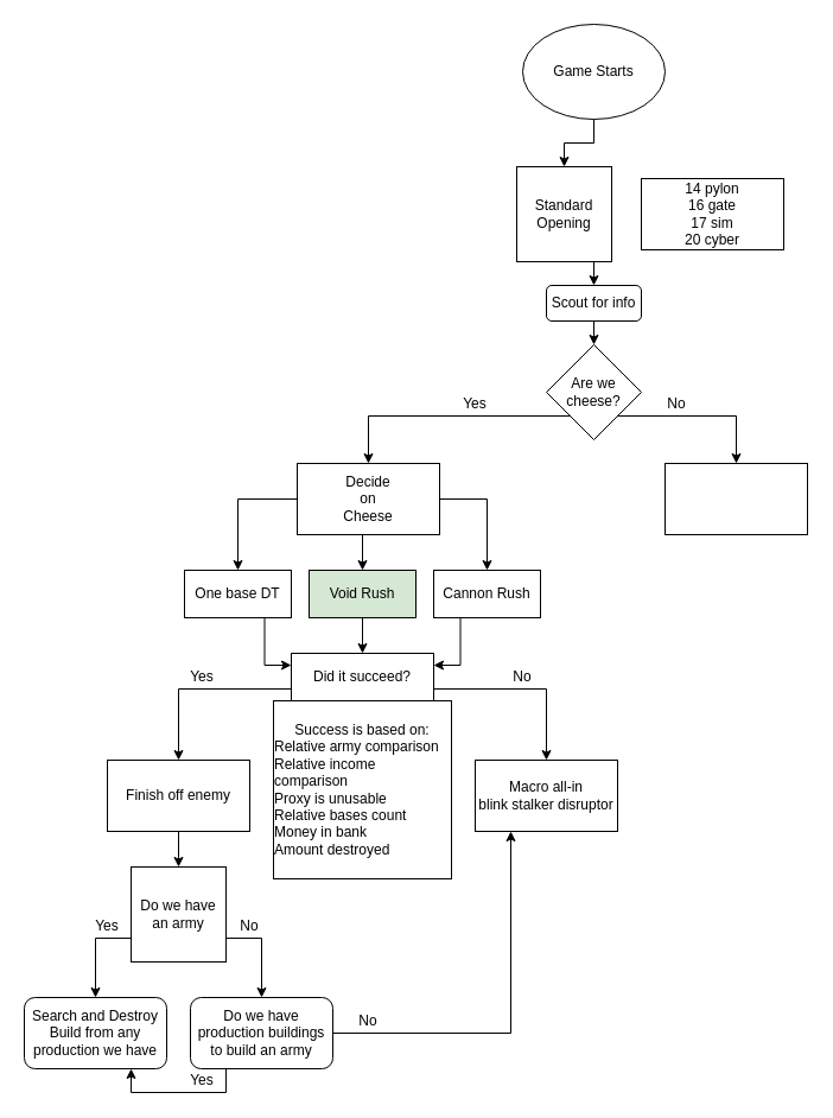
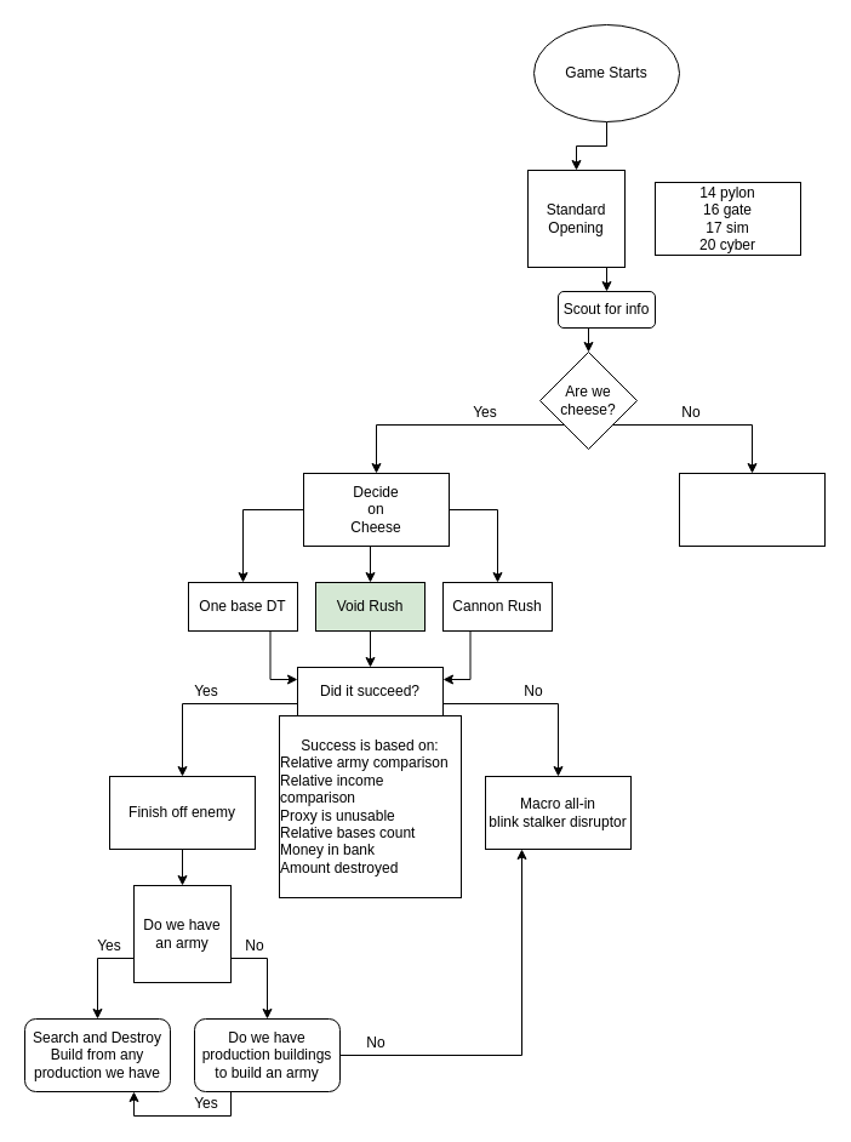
  <mxCell id="0" />
  <mxCell id="1" parent="0" />
  <mxCell id="2" style="edgeStyle=orthogonalEdgeStyle;rounded=0;orthogonalLoop=1;jettySize=auto;html=1;exitX=0.5;exitY=1;exitDx=0;exitDy=0;entryX=0.5;entryY=0;entryDx=0;entryDy=0;" edge="1" parent="1" source="3" target="10"><mxGeometry relative="1" as="geometry" /></mxCell>
  <mxCell id="3" value="Standard Opening" style="whiteSpace=wrap;html=1;aspect=fixed;" vertex="1" parent="1"><mxGeometry x="435" y="140" width="80" height="80" as="geometry" /></mxCell>
  <mxCell id="4" style="edgeStyle=orthogonalEdgeStyle;rounded=0;orthogonalLoop=1;jettySize=auto;html=1;exitX=0.5;exitY=1;exitDx=0;exitDy=0;" edge="1" parent="1" source="5" target="3"><mxGeometry relative="1" as="geometry" /></mxCell>
  <mxCell id="5" value="Game Starts" style="ellipse;whiteSpace=wrap;html=1;" vertex="1" parent="1"><mxGeometry x="440" y="20" width="120" height="80" as="geometry" /></mxCell>
  <mxCell id="6" style="edgeStyle=orthogonalEdgeStyle;rounded=0;orthogonalLoop=1;jettySize=auto;html=1;exitX=0;exitY=1;exitDx=0;exitDy=0;" edge="1" parent="1" source="8" target="14"><mxGeometry relative="1" as="geometry"><mxPoint x="410" y="350" as="sourcePoint" /></mxGeometry></mxCell>
  <mxCell id="7" style="edgeStyle=orthogonalEdgeStyle;rounded=0;orthogonalLoop=1;jettySize=auto;html=1;exitX=1;exitY=1;exitDx=0;exitDy=0;" edge="1" parent="1" source="8" target="15"><mxGeometry relative="1" as="geometry" /></mxCell>
- <mxCell id="8" value="Are we cheese?" style="rhombus;whiteSpace=wrap;html=1;" vertex="1" parent="1"><mxGeometry x="460" y="290" width="80" height="80" as="geometry" /></mxCell>
+ <mxCell id="8" value="Are we cheese?" style="rhombus;whiteSpace=wrap;html=1;" vertex="1" parent="1"><mxGeometry x="445" y="290" width="80" height="80" as="geometry" /></mxCell>
  <mxCell id="9" style="edgeStyle=orthogonalEdgeStyle;rounded=0;orthogonalLoop=1;jettySize=auto;html=1;exitX=0.5;exitY=1;exitDx=0;exitDy=0;entryX=0.5;entryY=0;entryDx=0;entryDy=0;" edge="1" parent="1" source="10" target="8"><mxGeometry relative="1" as="geometry" /></mxCell>
  <mxCell id="10" value="Scout for info" style="rounded=1;whiteSpace=wrap;html=1;" vertex="1" parent="1"><mxGeometry x="460" y="240" width="80" height="30" as="geometry" /></mxCell>
  <mxCell id="11" style="edgeStyle=orthogonalEdgeStyle;rounded=0;orthogonalLoop=1;jettySize=auto;html=1;exitX=0;exitY=0.5;exitDx=0;exitDy=0;entryX=0.5;entryY=0;entryDx=0;entryDy=0;" edge="1" parent="1" source="14" target="20"><mxGeometry relative="1" as="geometry" /></mxCell>
  <mxCell id="12" style="edgeStyle=orthogonalEdgeStyle;rounded=0;orthogonalLoop=1;jettySize=auto;html=1;exitX=0.5;exitY=1;exitDx=0;exitDy=0;entryX=0.5;entryY=0;entryDx=0;entryDy=0;" edge="1" parent="1" source="14" target="22"><mxGeometry relative="1" as="geometry" /></mxCell>
  <mxCell id="13" style="edgeStyle=orthogonalEdgeStyle;rounded=0;orthogonalLoop=1;jettySize=auto;html=1;exitX=1;exitY=0.5;exitDx=0;exitDy=0;" edge="1" parent="1" source="14" target="24"><mxGeometry relative="1" as="geometry" /></mxCell>
  <mxCell id="14" value="" style="rounded=0;whiteSpace=wrap;html=1;" vertex="1" parent="1"><mxGeometry x="250" y="390" width="120" height="60" as="geometry" /></mxCell>
  <mxCell id="15" value="" style="rounded=0;whiteSpace=wrap;html=1;" vertex="1" parent="1"><mxGeometry x="560" y="390" width="120" height="60" as="geometry" /></mxCell>
  <mxCell id="16" value="Yes" style="text;html=1;strokeColor=none;fillColor=none;align=center;verticalAlign=middle;whiteSpace=wrap;rounded=0;" vertex="1" parent="1"><mxGeometry x="380" y="330" width="40" height="20" as="geometry" /></mxCell>
  <mxCell id="17" value="No" style="text;html=1;strokeColor=none;fillColor=none;align=center;verticalAlign=middle;whiteSpace=wrap;rounded=0;" vertex="1" parent="1"><mxGeometry x="550" y="330" width="40" height="20" as="geometry" /></mxCell>
  <mxCell id="18" value="Decide on Cheese" style="text;html=1;strokeColor=none;fillColor=none;align=center;verticalAlign=middle;whiteSpace=wrap;rounded=0;" vertex="1" parent="1"><mxGeometry x="290" y="410" width="40" height="20" as="geometry" /></mxCell>
  <mxCell id="19" style="edgeStyle=orthogonalEdgeStyle;rounded=0;orthogonalLoop=1;jettySize=auto;html=1;exitX=0.75;exitY=1;exitDx=0;exitDy=0;entryX=0;entryY=0.25;entryDx=0;entryDy=0;" edge="1" parent="1" source="20" target="27"><mxGeometry relative="1" as="geometry" /></mxCell>
  <mxCell id="20" value="One base DT" style="rounded=0;whiteSpace=wrap;html=1;" vertex="1" parent="1"><mxGeometry x="155" y="480" width="90" height="40" as="geometry" /></mxCell>
  <mxCell id="21" style="edgeStyle=orthogonalEdgeStyle;rounded=0;orthogonalLoop=1;jettySize=auto;html=1;exitX=0.5;exitY=1;exitDx=0;exitDy=0;" edge="1" parent="1" source="22" target="27"><mxGeometry relative="1" as="geometry" /></mxCell>
  <mxCell id="22" value="Void Rush" style="rounded=0;whiteSpace=wrap;html=1;fillColor=#d5e8d4;" vertex="1" parent="1"><mxGeometry x="260" y="480" width="90" height="40" as="geometry" /></mxCell>
  <mxCell id="23" style="edgeStyle=orthogonalEdgeStyle;rounded=0;orthogonalLoop=1;jettySize=auto;html=1;exitX=0.25;exitY=1;exitDx=0;exitDy=0;entryX=1;entryY=0.25;entryDx=0;entryDy=0;" edge="1" parent="1" source="24" target="27"><mxGeometry relative="1" as="geometry" /></mxCell>
  <mxCell id="24" value="Cannon Rush" style="rounded=0;whiteSpace=wrap;html=1;" vertex="1" parent="1"><mxGeometry x="365" y="480" width="90" height="40" as="geometry" /></mxCell>
  <mxCell id="25" style="edgeStyle=orthogonalEdgeStyle;rounded=0;orthogonalLoop=1;jettySize=auto;html=1;exitX=0;exitY=0.75;exitDx=0;exitDy=0;" edge="1" parent="1" source="27" target="31"><mxGeometry relative="1" as="geometry" /></mxCell>
  <mxCell id="26" style="edgeStyle=orthogonalEdgeStyle;rounded=0;orthogonalLoop=1;jettySize=auto;html=1;exitX=1;exitY=1;exitDx=0;exitDy=0;entryX=0.5;entryY=0;entryDx=0;entryDy=0;" edge="1" parent="1" source="27" target="32"><mxGeometry relative="1" as="geometry"><Array as="points"><mxPoint x="365" y="580" /><mxPoint x="460" y="580" /></Array></mxGeometry></mxCell>
  <mxCell id="27" value="Did it succeed?" style="rounded=0;whiteSpace=wrap;html=1;" vertex="1" parent="1"><mxGeometry x="245" y="550" width="120" height="40" as="geometry" /></mxCell>
  <mxCell id="28" value="Yes" style="text;html=1;strokeColor=none;fillColor=none;align=center;verticalAlign=middle;whiteSpace=wrap;rounded=0;" vertex="1" parent="1"><mxGeometry x="150" y="560" width="40" height="20" as="geometry" /></mxCell>
  <mxCell id="29" value="No" style="text;html=1;strokeColor=none;fillColor=none;align=center;verticalAlign=middle;whiteSpace=wrap;rounded=0;" vertex="1" parent="1"><mxGeometry x="420" y="560" width="40" height="20" as="geometry" /></mxCell>
  <mxCell id="30" style="edgeStyle=orthogonalEdgeStyle;rounded=0;orthogonalLoop=1;jettySize=auto;html=1;exitX=0.5;exitY=1;exitDx=0;exitDy=0;entryX=0.5;entryY=0;entryDx=0;entryDy=0;" edge="1" parent="1" source="31" target="36"><mxGeometry relative="1" as="geometry" /></mxCell>
  <mxCell id="31" value="Finish off enemy" style="rounded=0;whiteSpace=wrap;html=1;" vertex="1" parent="1"><mxGeometry x="90" y="640" width="120" height="60" as="geometry" /></mxCell>
  <mxCell id="32" value="Macro all-in&lt;br&gt;blink stalker disruptor" style="rounded=0;whiteSpace=wrap;html=1;" vertex="1" parent="1"><mxGeometry x="400" y="640" width="120" height="60" as="geometry" /></mxCell>
  <mxCell id="33" value="&lt;span&gt;Success is based on:&lt;/span&gt;&lt;br&gt;&lt;div style=&quot;text-align: left&quot;&gt;&lt;span&gt;Relative army comparison&lt;/span&gt;&lt;/div&gt;&lt;span&gt;&lt;div style=&quot;text-align: left&quot;&gt;&lt;span&gt;Relative income comparison&lt;/span&gt;&lt;/div&gt;&lt;/span&gt;&lt;span&gt;&lt;div style=&quot;text-align: left&quot;&gt;&lt;span&gt;Proxy is unusable&lt;/span&gt;&lt;/div&gt;&lt;/span&gt;&lt;span&gt;&lt;div style=&quot;text-align: left&quot;&gt;&lt;span&gt;Relative bases count&lt;/span&gt;&lt;/div&gt;&lt;/span&gt;&lt;span&gt;&lt;div style=&quot;text-align: left&quot;&gt;&lt;span&gt;Money in bank&lt;/span&gt;&lt;/div&gt;&lt;/span&gt;&lt;span&gt;&lt;div style=&quot;text-align: left&quot;&gt;&lt;span&gt;Amount destroyed&lt;/span&gt;&lt;/div&gt;&lt;/span&gt;" style="whiteSpace=wrap;html=1;aspect=fixed;" vertex="1" parent="1"><mxGeometry x="230" y="590" width="150" height="150" as="geometry" /></mxCell>
  <mxCell id="34" style="edgeStyle=orthogonalEdgeStyle;rounded=0;orthogonalLoop=1;jettySize=auto;html=1;exitX=1;exitY=0.75;exitDx=0;exitDy=0;entryX=0.5;entryY=0;entryDx=0;entryDy=0;" edge="1" parent="1" source="36" target="41"><mxGeometry relative="1" as="geometry" /></mxCell>
  <mxCell id="35" style="edgeStyle=orthogonalEdgeStyle;rounded=0;orthogonalLoop=1;jettySize=auto;html=1;exitX=0;exitY=0.75;exitDx=0;exitDy=0;entryX=0.5;entryY=0;entryDx=0;entryDy=0;" edge="1" parent="1" source="36" target="43"><mxGeometry relative="1" as="geometry" /></mxCell>
  <mxCell id="36" value="Do we have an army" style="whiteSpace=wrap;html=1;aspect=fixed;" vertex="1" parent="1"><mxGeometry x="110" y="730" width="80" height="80" as="geometry" /></mxCell>
  <mxCell id="37" value="Yes" style="text;html=1;strokeColor=none;fillColor=none;align=center;verticalAlign=middle;whiteSpace=wrap;rounded=0;" vertex="1" parent="1"><mxGeometry x="70" y="770" width="40" height="20" as="geometry" /></mxCell>
  <mxCell id="38" value="No" style="text;html=1;strokeColor=none;fillColor=none;align=center;verticalAlign=middle;whiteSpace=wrap;rounded=0;" vertex="1" parent="1"><mxGeometry x="190" y="770" width="40" height="20" as="geometry" /></mxCell>
  <mxCell id="39" style="edgeStyle=orthogonalEdgeStyle;rounded=0;orthogonalLoop=1;jettySize=auto;html=1;exitX=1;exitY=0.5;exitDx=0;exitDy=0;entryX=0.25;entryY=1;entryDx=0;entryDy=0;" edge="1" parent="1" source="41" target="32"><mxGeometry relative="1" as="geometry" /></mxCell>
  <mxCell id="40" style="edgeStyle=orthogonalEdgeStyle;rounded=0;orthogonalLoop=1;jettySize=auto;html=1;exitX=0.25;exitY=1;exitDx=0;exitDy=0;entryX=0.75;entryY=1;entryDx=0;entryDy=0;" edge="1" parent="1" source="41" target="43"><mxGeometry relative="1" as="geometry" /></mxCell>
  <mxCell id="41" value="Do we have production buildings to build an army" style="rounded=1;whiteSpace=wrap;html=1;" vertex="1" parent="1"><mxGeometry x="160" y="840" width="120" height="60" as="geometry" /></mxCell>
  <mxCell id="42" value="No" style="text;html=1;strokeColor=none;fillColor=none;align=center;verticalAlign=middle;whiteSpace=wrap;rounded=0;" vertex="1" parent="1"><mxGeometry x="290" y="850" width="40" height="20" as="geometry" /></mxCell>
  <mxCell id="43" value="Search and Destroy&lt;br&gt;Build from any production we have" style="rounded=1;whiteSpace=wrap;html=1;" vertex="1" parent="1"><mxGeometry x="20" y="840" width="120" height="60" as="geometry" /></mxCell>
  <mxCell id="44" value="Yes" style="text;html=1;strokeColor=none;fillColor=none;align=center;verticalAlign=middle;whiteSpace=wrap;rounded=0;" vertex="1" parent="1"><mxGeometry x="150" y="900" width="40" height="20" as="geometry" /></mxCell>
  <mxCell id="45" value="14 pylon&lt;br&gt;16 gate&lt;br&gt;17 sim&lt;br&gt;20 cyber" style="rounded=0;whiteSpace=wrap;html=1;" vertex="1" parent="1"><mxGeometry x="540" y="150" width="120" height="60" as="geometry" /></mxCell>
